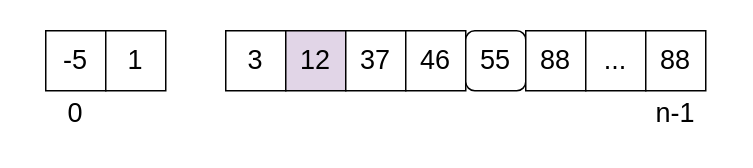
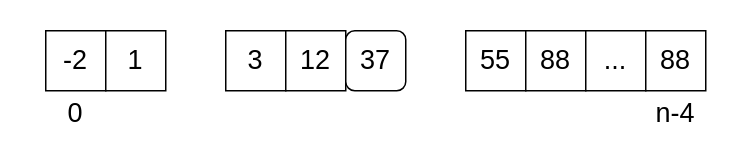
  <mxCell id="0" />
  <mxCell id="1" parent="0" />
- <mxCell id="2" value="&lt;span style=&quot;font-size: 18px&quot;&gt;-5&lt;/span&gt;" style="rounded=0;whiteSpace=wrap;html=1;" parent="1" vertex="1"><mxGeometry x="30" y="20" width="40" height="40" as="geometry" /></mxCell>
+ <mxCell id="2" value="&lt;span style=&quot;font-size: 18px&quot;&gt;-2&lt;/span&gt;" style="rounded=0;whiteSpace=wrap;html=1;" parent="1" vertex="1"><mxGeometry x="30" y="20" width="40" height="40" as="geometry" /></mxCell>
  <mxCell id="3" value="&lt;font style=&quot;font-size: 18px&quot;&gt;1&lt;/font&gt;" style="rounded=0;whiteSpace=wrap;html=1;" parent="1" vertex="1"><mxGeometry x="70" y="20" width="40" height="40" as="geometry" /></mxCell>
  <mxCell id="4" value="&lt;font style=&quot;font-size: 18px&quot;&gt;3&lt;/font&gt;" style="rounded=0;whiteSpace=wrap;html=1;" parent="1" vertex="1"><mxGeometry x="150" y="20" width="40" height="40" as="geometry" /></mxCell>
- <mxCell id="5" value="&lt;font style=&quot;font-size: 18px&quot;&gt;12&lt;/font&gt;" style="rounded=0;whiteSpace=wrap;html=1;fillColor=#e1d5e7;" parent="1" vertex="1"><mxGeometry x="190" y="20" width="40" height="40" as="geometry" /></mxCell>
- <mxCell id="6" value="&lt;font style=&quot;font-size: 18px&quot;&gt;37&lt;/font&gt;" style="rounded=0;whiteSpace=wrap;html=1;" parent="1" vertex="1"><mxGeometry x="230" y="20" width="40" height="40" as="geometry" /></mxCell>
- <mxCell id="7" value="&lt;font style=&quot;font-size: 18px&quot;&gt;46&lt;/font&gt;" style="rounded=0;whiteSpace=wrap;html=1;" parent="1" vertex="1"><mxGeometry x="270" y="20" width="40" height="40" as="geometry" /></mxCell>
- <mxCell id="8" value="&lt;font style=&quot;font-size: 18px&quot;&gt;55&lt;/font&gt;" style="whiteSpace=wrap;html=1;rounded=1;" parent="1" vertex="1"><mxGeometry x="310" y="20" width="40" height="40" as="geometry" /></mxCell>
+ <mxCell id="5" value="&lt;font style=&quot;font-size: 18px&quot;&gt;12&lt;/font&gt;" style="rounded=0;whiteSpace=wrap;html=1;" parent="1" vertex="1"><mxGeometry x="190" y="20" width="40" height="40" as="geometry" /></mxCell>
+ <mxCell id="6" value="&lt;font style=&quot;font-size: 18px&quot;&gt;37&lt;/font&gt;" style="whiteSpace=wrap;html=1;rounded=1;" parent="1" vertex="1"><mxGeometry x="230" y="20" width="40" height="40" as="geometry" /></mxCell>
+ <mxCell id="8" value="&lt;font style=&quot;font-size: 18px&quot;&gt;55&lt;/font&gt;" style="rounded=0;whiteSpace=wrap;html=1;" parent="1" vertex="1"><mxGeometry x="310" y="20" width="40" height="40" as="geometry" /></mxCell>
  <mxCell id="9" value="&lt;font style=&quot;font-size: 18px&quot;&gt;88&lt;/font&gt;" style="rounded=0;whiteSpace=wrap;html=1;" parent="1" vertex="1"><mxGeometry x="350" y="20" width="40" height="40" as="geometry" /></mxCell>
  <mxCell id="10" value="&lt;font style=&quot;font-size: 18px&quot;&gt;...&lt;/font&gt;" style="rounded=0;whiteSpace=wrap;html=1;" parent="1" vertex="1"><mxGeometry x="390" y="20" width="40" height="40" as="geometry" /></mxCell>
  <mxCell id="11" value="&lt;font style=&quot;font-size: 18px&quot;&gt;88&lt;/font&gt;" style="rounded=0;whiteSpace=wrap;html=1;" parent="1" vertex="1"><mxGeometry x="430" y="20" width="40" height="40" as="geometry" /></mxCell>
- <mxCell id="12" value="n-1" style="text;html=1;strokeColor=none;fillColor=none;align=center;verticalAlign=middle;whiteSpace=wrap;rounded=0;fontSize=18;" parent="1" vertex="1"><mxGeometry x="420" y="60" width="60" height="30" as="geometry" /></mxCell>
+ <mxCell id="12" value="n-4" style="text;html=1;strokeColor=none;fillColor=none;align=center;verticalAlign=middle;whiteSpace=wrap;rounded=0;fontSize=18;" parent="1" vertex="1"><mxGeometry x="420" y="60" width="60" height="30" as="geometry" /></mxCell>
  <mxCell id="13" value="0" style="text;html=1;strokeColor=none;fillColor=none;align=center;verticalAlign=middle;whiteSpace=wrap;rounded=0;fontSize=18;" parent="1" vertex="1"><mxGeometry x="20" y="60" width="60" height="30" as="geometry" /></mxCell>
